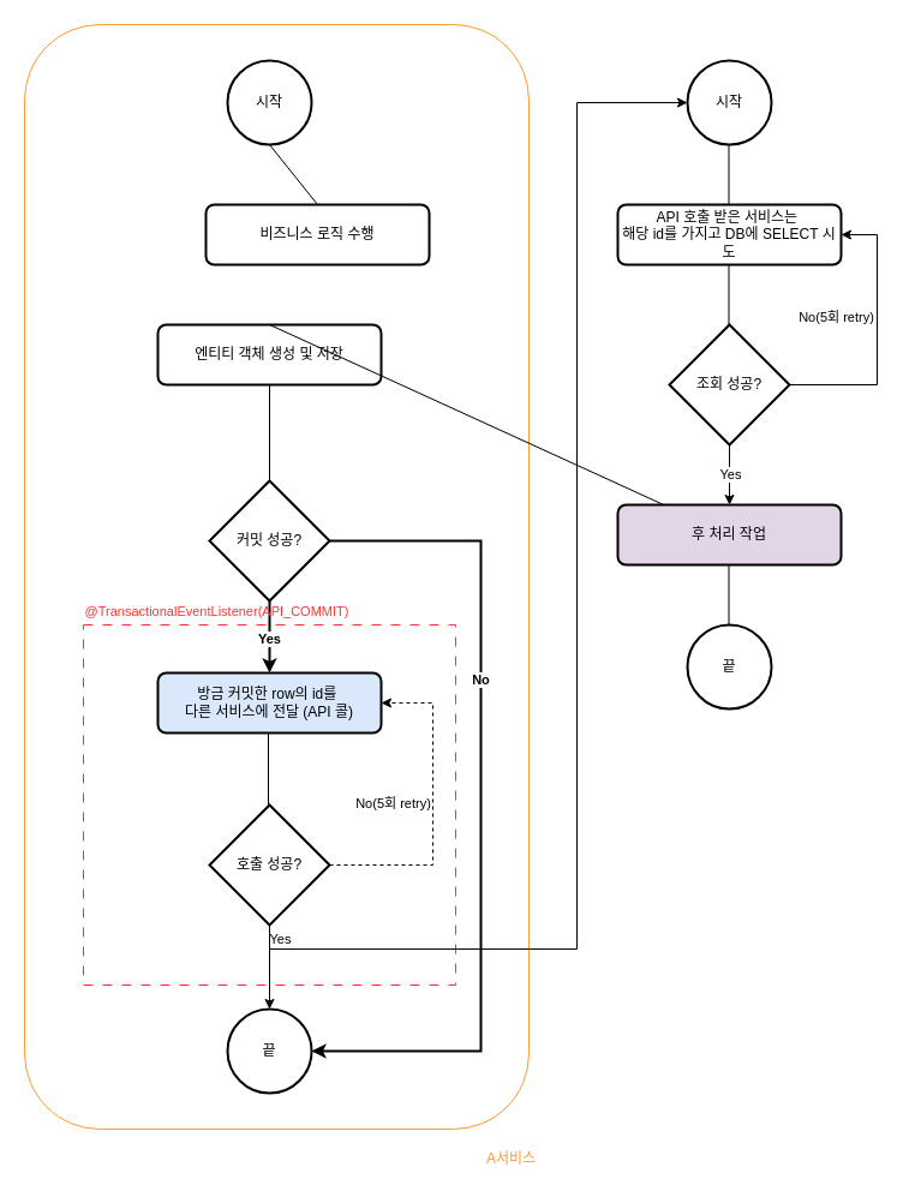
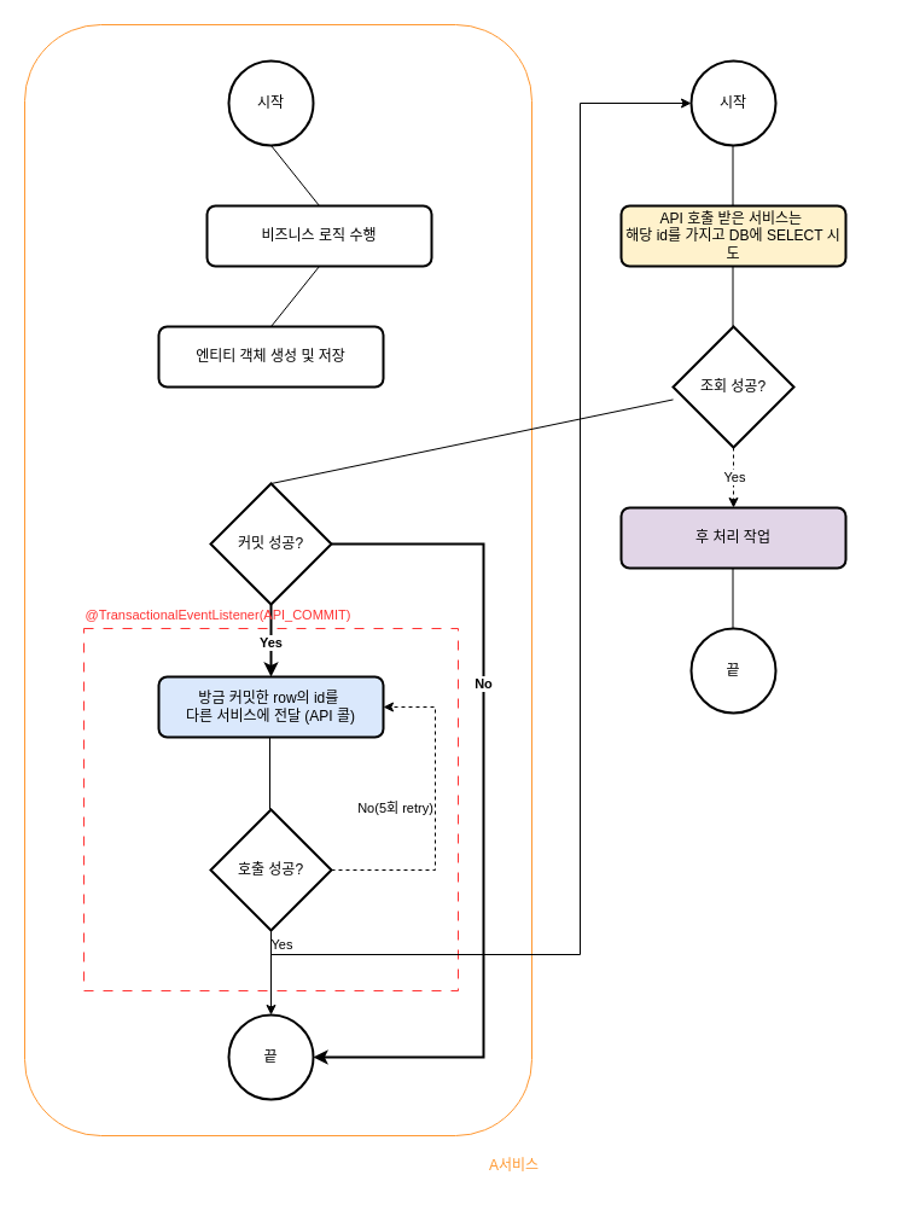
  <mxCell id="0" />
  <mxCell id="1" parent="0" />
  <mxCell id="2" value="" style="rounded=1;whiteSpace=wrap;html=1;fillColor=none;strokeColor=#FF9933;" vertex="1" parent="1"><mxGeometry x="20" y="20" width="420" height="920" as="geometry" /></mxCell>
  <mxCell id="3" value="" style="rounded=0;whiteSpace=wrap;html=1;fillColor=none;strokeColor=#FF3333;dashed=1;dashPattern=8 8;" vertex="1" parent="1"><mxGeometry x="69" y="520" width="310" height="300" as="geometry" /></mxCell>
  <mxCell id="4" value="시작" style="strokeWidth=2;html=1;shape=mxgraph.flowchart.start_2;whiteSpace=wrap;" vertex="1" parent="1"><mxGeometry x="189" y="50" width="70" height="70" as="geometry" /></mxCell>
  <mxCell id="5" value="비즈니스 로직 수행" style="rounded=1;whiteSpace=wrap;html=1;absoluteArcSize=1;arcSize=14;strokeWidth=2;" vertex="1" parent="1"><mxGeometry x="171" y="170" width="186" height="50" as="geometry" /></mxCell>
  <mxCell id="6" value="" style="endArrow=none;html=1;rounded=0;entryX=0.5;entryY=1;entryDx=0;entryDy=0;entryPerimeter=0;exitX=0.5;exitY=0;exitDx=0;exitDy=0;" edge="1" parent="1" source="5" target="4"><mxGeometry width="50" height="50" relative="1" as="geometry"><mxPoint x="199" y="190" as="sourcePoint" /><mxPoint x="249" y="140" as="targetPoint" /></mxGeometry></mxCell>
  <mxCell id="7" value="끝" style="strokeWidth=2;html=1;shape=mxgraph.flowchart.start_2;whiteSpace=wrap;" vertex="1" parent="1"><mxGeometry x="572" y="520" width="70" height="70" as="geometry" /></mxCell>
  <mxCell id="8" value="엔티티 객체 생성 및 저장" style="rounded=1;whiteSpace=wrap;html=1;absoluteArcSize=1;arcSize=14;strokeWidth=2;" vertex="1" parent="1"><mxGeometry x="131" y="270" width="186" height="50" as="geometry" /></mxCell>
- <mxCell id="9" value="" style="endArrow=none;html=1;rounded=0;exitX=0.5;exitY=0;exitDx=0;exitDy=0;" edge="1" parent="1" source="8" target="22"><mxGeometry width="50" height="50" relative="1" as="geometry"><mxPoint x="259" y="290" as="sourcePoint" /><mxPoint x="259" y="240" as="targetPoint" /></mxGeometry></mxCell>
+ <mxCell id="9" value="" style="endArrow=none;html=1;rounded=0;entryX=0.5;entryY=1;entryDx=0;entryDy=0;exitX=0.5;exitY=0;exitDx=0;exitDy=0;" edge="1" parent="1" source="8" target="5"><mxGeometry width="50" height="50" relative="1" as="geometry"><mxPoint x="259" y="290" as="sourcePoint" /><mxPoint x="259" y="240" as="targetPoint" /></mxGeometry></mxCell>
  <mxCell id="10" style="edgeStyle=orthogonalEdgeStyle;rounded=0;orthogonalLoop=1;jettySize=auto;html=1;exitX=0.5;exitY=1;exitDx=0;exitDy=0;exitPerimeter=0;strokeWidth=2;" edge="1" parent="1" source="12"><mxGeometry relative="1" as="geometry"><mxPoint x="224" y="560" as="targetPoint" /></mxGeometry></mxCell>
  <mxCell id="11" value="Yes" style="edgeLabel;html=1;align=center;verticalAlign=middle;resizable=0;points=[];fontStyle=1" vertex="1" connectable="0" parent="10"><mxGeometry x="-0.405" y="-1" relative="1" as="geometry"><mxPoint y="13" as="offset" /></mxGeometry></mxCell>
  <mxCell id="12" value="커밋 성공?" style="strokeWidth=2;html=1;shape=mxgraph.flowchart.decision;whiteSpace=wrap;" vertex="1" parent="1"><mxGeometry x="174" y="400" width="100" height="100" as="geometry" /></mxCell>
- <mxCell id="13" value="" style="endArrow=none;html=1;rounded=0;entryX=0.5;entryY=1;entryDx=0;entryDy=0;exitX=0.5;exitY=0;exitDx=0;exitDy=0;exitPerimeter=0;" edge="1" parent="1" source="12" target="8"><mxGeometry width="50" height="50" relative="1" as="geometry"><mxPoint x="234" y="420" as="sourcePoint" /><mxPoint x="234" y="350" as="targetPoint" /></mxGeometry></mxCell>
+ <mxCell id="13" value="" style="endArrow=none;html=1;rounded=0;exitX=0.5;exitY=0;exitDx=0;exitDy=0;exitPerimeter=0;" edge="1" parent="1" source="12" target="21"><mxGeometry width="50" height="50" relative="1" as="geometry"><mxPoint x="234" y="420" as="sourcePoint" /><mxPoint x="234" y="350" as="targetPoint" /></mxGeometry></mxCell>
  <mxCell id="14" value="방금 커밋한 row의 id를&amp;nbsp;&lt;div&gt;다른&amp;nbsp;&lt;span style=&quot;background-color: initial;&quot;&gt;서비스에 전달 (API 콜)&lt;/span&gt;&lt;/div&gt;" style="rounded=1;whiteSpace=wrap;html=1;absoluteArcSize=1;arcSize=14;strokeWidth=2;fillColor=#dae8fc;" vertex="1" parent="1"><mxGeometry x="131" y="560" width="186" height="50" as="geometry" /></mxCell>
  <mxCell id="15" value="" style="endArrow=none;html=1;rounded=0;entryX=0.5;entryY=1;entryDx=0;entryDy=0;exitX=0.5;exitY=0;exitDx=0;exitDy=0;exitPerimeter=0;" edge="1" parent="1"><mxGeometry width="50" height="50" relative="1" as="geometry"><mxPoint x="223" y="670" as="sourcePoint" /><mxPoint x="223" y="610" as="targetPoint" /></mxGeometry></mxCell>
- <mxCell id="16" value="API 호출 받은 서비스는&amp;nbsp;&lt;div&gt;해당 id를 가지고 DB에 SELECT 시도&lt;/div&gt;" style="rounded=1;whiteSpace=wrap;html=1;absoluteArcSize=1;arcSize=14;strokeWidth=2;" vertex="1" parent="1"><mxGeometry x="514" y="170" width="186" height="50" as="geometry" /></mxCell>
- <mxCell id="17" style="edgeStyle=orthogonalEdgeStyle;rounded=0;orthogonalLoop=1;jettySize=auto;html=1;exitX=1;exitY=0.5;exitDx=0;exitDy=0;exitPerimeter=0;entryX=1;entryY=0.5;entryDx=0;entryDy=0;" edge="1" parent="1" source="21" target="16"><mxGeometry relative="1" as="geometry"><Array as="points"><mxPoint x="730" y="320" /><mxPoint x="730" y="195" /></Array></mxGeometry></mxCell>
- <mxCell id="18" value="No(5회 retry)" style="edgeLabel;html=1;align=center;verticalAlign=middle;resizable=0;points=[];" vertex="1" connectable="0" parent="17"><mxGeometry x="0.149" y="-6" relative="1" as="geometry"><mxPoint x="-41" y="1" as="offset" /></mxGeometry></mxCell>
- <mxCell id="19" style="edgeStyle=orthogonalEdgeStyle;rounded=0;orthogonalLoop=1;jettySize=auto;html=1;exitX=0.5;exitY=1;exitDx=0;exitDy=0;exitPerimeter=0;entryX=0.5;entryY=0;entryDx=0;entryDy=0;" edge="1" parent="1" source="21" target="22"><mxGeometry relative="1" as="geometry" /></mxCell>
+ <mxCell id="16" value="API 호출 받은 서비스는&amp;nbsp;&lt;div&gt;해당 id를 가지고 DB에 SELECT 시도&lt;/div&gt;" style="rounded=1;whiteSpace=wrap;html=1;absoluteArcSize=1;arcSize=14;strokeWidth=2;fillColor=#fff2cc;" vertex="1" parent="1"><mxGeometry x="514" y="170" width="186" height="50" as="geometry" /></mxCell>
+ <mxCell id="19" style="edgeStyle=orthogonalEdgeStyle;rounded=0;orthogonalLoop=1;jettySize=auto;html=1;exitX=0.5;exitY=1;exitDx=0;exitDy=0;exitPerimeter=0;entryX=0.5;entryY=0;entryDx=0;entryDy=0;dashed=1;" edge="1" parent="1" source="21" target="22"><mxGeometry relative="1" as="geometry" /></mxCell>
  <mxCell id="20" value="Yes" style="edgeLabel;html=1;align=center;verticalAlign=middle;resizable=0;points=[];" vertex="1" connectable="0" parent="19"><mxGeometry x="-0.24" y="4" relative="1" as="geometry"><mxPoint x="-4" y="5" as="offset" /></mxGeometry></mxCell>
  <mxCell id="21" value="조회 성공?" style="strokeWidth=2;html=1;shape=mxgraph.flowchart.decision;whiteSpace=wrap;" vertex="1" parent="1"><mxGeometry x="557" y="270" width="100" height="100" as="geometry" /></mxCell>
  <mxCell id="22" value="후 처리 작업" style="rounded=1;whiteSpace=wrap;html=1;absoluteArcSize=1;arcSize=14;strokeWidth=2;fillColor=#e1d5e7;" vertex="1" parent="1"><mxGeometry x="514" y="420" width="186" height="50" as="geometry" /></mxCell>
  <mxCell id="23" value="끝" style="strokeWidth=2;html=1;shape=mxgraph.flowchart.start_2;whiteSpace=wrap;" vertex="1" parent="1"><mxGeometry x="189" y="840" width="70" height="70" as="geometry" /></mxCell>
  <mxCell id="24" value="시작" style="strokeWidth=2;html=1;shape=mxgraph.flowchart.start_2;whiteSpace=wrap;" vertex="1" parent="1"><mxGeometry x="572" y="50" width="70" height="70" as="geometry" /></mxCell>
  <mxCell id="25" style="edgeStyle=orthogonalEdgeStyle;rounded=0;orthogonalLoop=1;jettySize=auto;html=1;exitX=1;exitY=0.5;exitDx=0;exitDy=0;exitPerimeter=0;entryX=1;entryY=0.5;entryDx=0;entryDy=0;dashed=1;" edge="1" parent="1" source="27" target="14"><mxGeometry relative="1" as="geometry"><Array as="points"><mxPoint x="360" y="720" /><mxPoint x="360" y="585" /></Array></mxGeometry></mxCell>
  <mxCell id="26" value="No(5회 retry)" style="edgeLabel;html=1;align=center;verticalAlign=middle;resizable=0;points=[];" vertex="1" connectable="0" parent="25"><mxGeometry x="-0.458" y="3" relative="1" as="geometry"><mxPoint x="-20" y="-49" as="offset" /></mxGeometry></mxCell>
  <mxCell id="27" value="호출 성공?" style="strokeWidth=2;html=1;shape=mxgraph.flowchart.decision;whiteSpace=wrap;" vertex="1" parent="1"><mxGeometry x="174" y="670" width="100" height="100" as="geometry" /></mxCell>
  <mxCell id="28" style="edgeStyle=orthogonalEdgeStyle;rounded=0;orthogonalLoop=1;jettySize=auto;html=1;exitX=0.5;exitY=1;exitDx=0;exitDy=0;exitPerimeter=0;entryX=0.5;entryY=0;entryDx=0;entryDy=0;entryPerimeter=0;" edge="1" parent="1" source="27" target="23"><mxGeometry relative="1" as="geometry" /></mxCell>
  <mxCell id="29" value="Yes" style="edgeLabel;html=1;align=center;verticalAlign=middle;resizable=0;points=[];" vertex="1" connectable="0" parent="28"><mxGeometry x="-0.2" y="2" relative="1" as="geometry"><mxPoint x="6" y="-17" as="offset" /></mxGeometry></mxCell>
  <mxCell id="30" style="edgeStyle=orthogonalEdgeStyle;rounded=0;orthogonalLoop=1;jettySize=auto;html=1;exitX=0.5;exitY=1;exitDx=0;exitDy=0;exitPerimeter=0;entryX=0;entryY=0.5;entryDx=0;entryDy=0;entryPerimeter=0;" edge="1" parent="1" source="27" target="24"><mxGeometry relative="1" as="geometry"><Array as="points"><mxPoint x="224" y="790" /><mxPoint x="480" y="790" /><mxPoint x="480" y="85" /></Array></mxGeometry></mxCell>
  <mxCell id="31" value="" style="endArrow=none;html=1;rounded=0;entryX=0.5;entryY=1;entryDx=0;entryDy=0;entryPerimeter=0;exitX=0.5;exitY=0;exitDx=0;exitDy=0;" edge="1" parent="1"><mxGeometry width="50" height="50" relative="1" as="geometry"><mxPoint x="606.5" y="170" as="sourcePoint" /><mxPoint x="606.5" y="120" as="targetPoint" /></mxGeometry></mxCell>
  <mxCell id="32" value="" style="endArrow=none;html=1;rounded=0;entryX=0.5;entryY=1;entryDx=0;entryDy=0;entryPerimeter=0;exitX=0.5;exitY=0;exitDx=0;exitDy=0;" edge="1" parent="1"><mxGeometry width="50" height="50" relative="1" as="geometry"><mxPoint x="606.5" y="270" as="sourcePoint" /><mxPoint x="606.5" y="220" as="targetPoint" /></mxGeometry></mxCell>
  <mxCell id="33" value="" style="endArrow=none;html=1;rounded=0;entryX=0.5;entryY=1;entryDx=0;entryDy=0;entryPerimeter=0;exitX=0.5;exitY=0;exitDx=0;exitDy=0;" edge="1" parent="1"><mxGeometry width="50" height="50" relative="1" as="geometry"><mxPoint x="606.5" y="520" as="sourcePoint" /><mxPoint x="606.5" y="470" as="targetPoint" /></mxGeometry></mxCell>
  <mxCell id="34" value="&lt;font color=&quot;#ff9933&quot;&gt;A서비스&lt;/font&gt;" style="text;html=1;align=center;verticalAlign=middle;resizable=0;points=[];autosize=1;strokeColor=none;fillColor=none;" vertex="1" parent="1"><mxGeometry x="395" y="950" width="60" height="30" as="geometry" /></mxCell>
  <mxCell id="35" style="edgeStyle=orthogonalEdgeStyle;rounded=0;orthogonalLoop=1;jettySize=auto;html=1;exitX=1;exitY=0.5;exitDx=0;exitDy=0;exitPerimeter=0;entryX=1;entryY=0.5;entryDx=0;entryDy=0;entryPerimeter=0;strokeWidth=2;" edge="1" parent="1" source="12" target="23"><mxGeometry relative="1" as="geometry"><Array as="points"><mxPoint x="400" y="450" /><mxPoint x="400" y="875" /></Array></mxGeometry></mxCell>
  <mxCell id="36" value="&lt;b&gt;No&lt;/b&gt;" style="edgeLabel;html=1;align=center;verticalAlign=middle;resizable=0;points=[];" vertex="1" connectable="0" parent="35"><mxGeometry x="-0.303" y="4" relative="1" as="geometry"><mxPoint x="-5" as="offset" /></mxGeometry></mxCell>
  <mxCell id="37" value="@TransactionalEventListener(API_COMMIT)" style="text;html=1;align=center;verticalAlign=middle;resizable=0;points=[];autosize=1;strokeColor=none;fillColor=none;fontSize=11;fontColor=#FF3333;" vertex="1" parent="1"><mxGeometry x="50" y="494" width="260" height="30" as="geometry" /></mxCell>
